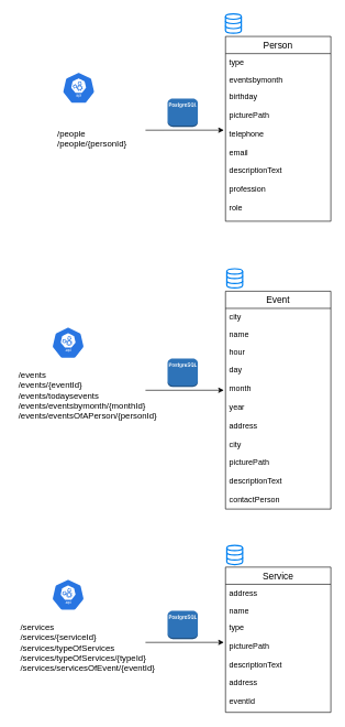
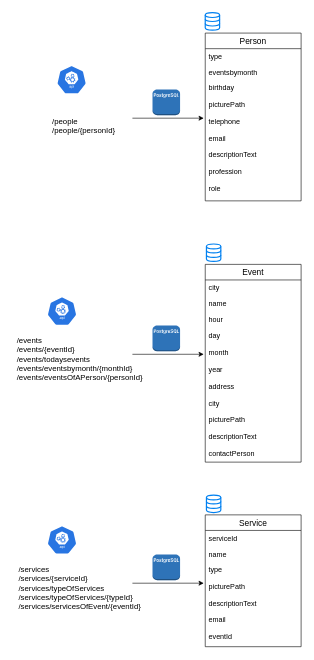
  <mxCell id="0" />
  <mxCell id="1" parent="0" />
  <mxCell id="2" value="Person" style="swimlane;fontStyle=0;childLayout=stackLayout;horizontal=1;startSize=26;horizontalStack=0;resizeParent=1;resizeParentMax=0;resizeLast=0;collapsible=1;marginBottom=0;align=center;fontSize=14;" vertex="1" parent="1"><mxGeometry x="342" y="54" width="160" height="280" as="geometry" /></mxCell>
  <mxCell id="3" value="type" style="text;strokeColor=none;fillColor=none;spacingLeft=4;spacingRight=4;overflow=hidden;rotatable=0;points=[[0,0.5],[1,0.5]];portConstraint=eastwest;fontSize=12;" vertex="1" parent="2"><mxGeometry y="26" width="160" height="26" as="geometry" /></mxCell>
  <mxCell id="4" value="eventsbymonth" style="text;strokeColor=none;fillColor=none;spacingLeft=4;spacingRight=4;overflow=hidden;rotatable=0;points=[[0,0.5],[1,0.5]];portConstraint=eastwest;fontSize=12;" vertex="1" parent="2"><mxGeometry y="52" width="160" height="26" as="geometry" /></mxCell>
  <mxCell id="5" value="birthday&#10;&#10;picturePath&#10;&#10;telephone&#10;&#10;email&#10;&#10;descriptionText&#10;&#10;profession&#10;&#10;role" style="text;strokeColor=none;fillColor=none;spacingLeft=4;spacingRight=4;overflow=hidden;rotatable=0;points=[[0,0.5],[1,0.5]];portConstraint=eastwest;fontSize=12;" vertex="1" parent="2"><mxGeometry y="78" width="160" height="202" as="geometry" /></mxCell>
  <mxCell id="6" value="" style="endArrow=classic;html=1;entryX=-0.006;entryY=0.152;entryDx=0;entryDy=0;entryPerimeter=0;" edge="1" parent="1"><mxGeometry width="50" height="50" relative="1" as="geometry"><mxPoint x="220.48" y="196.05" as="sourcePoint" /><mxPoint x="339.52" y="196.002" as="targetPoint" /></mxGeometry></mxCell>
  <mxCell id="7" value="" style="html=1;dashed=0;whitespace=wrap;fillColor=#2875E2;strokeColor=#ffffff;points=[[0.005,0.63,0],[0.1,0.2,0],[0.9,0.2,0],[0.5,0,0],[0.995,0.63,0],[0.72,0.99,0],[0.5,1,0],[0.28,0.99,0]];shape=mxgraph.kubernetes.icon;prIcon=api" vertex="1" parent="1"><mxGeometry x="94" y="108" width="50" height="48" as="geometry" /></mxCell>
  <mxCell id="8" value="" style="outlineConnect=0;dashed=0;verticalLabelPosition=bottom;verticalAlign=top;align=center;html=1;shape=mxgraph.aws3.postgre_sql_instance;fillColor=#2E73B8;gradientColor=none;" vertex="1" parent="1"><mxGeometry x="254" y="148" width="46" height="43" as="geometry" /></mxCell>
  <mxCell id="9" value="" style="html=1;verticalLabelPosition=bottom;align=center;labelBackgroundColor=#ffffff;verticalAlign=top;strokeWidth=2;strokeColor=#0080F0;shadow=0;dashed=0;shape=mxgraph.ios7.icons.data;" vertex="1" parent="1"><mxGeometry x="342" y="20" width="24" height="29.1" as="geometry" /></mxCell>
  <mxCell id="10" value="&lt;div style=&quot;text-align: left ; font-size: 13px&quot;&gt;&lt;font style=&quot;font-size: 13px&quot;&gt;/people&lt;/font&gt;&lt;/div&gt;&lt;div style=&quot;text-align: left ; font-size: 13px&quot;&gt;&lt;font style=&quot;font-size: 13px&quot;&gt;/people/{personId}&lt;/font&gt;&lt;/div&gt;" style="text;html=1;strokeColor=none;fillColor=none;align=center;verticalAlign=middle;whiteSpace=wrap;rounded=0;" vertex="1" parent="1"><mxGeometry x="85" y="199" width="109" height="20" as="geometry" /></mxCell>
  <mxCell id="11" value="Event" style="swimlane;fontStyle=0;childLayout=stackLayout;horizontal=1;startSize=26;horizontalStack=0;resizeParent=1;resizeParentMax=0;resizeLast=0;collapsible=1;marginBottom=0;align=center;fontSize=14;" vertex="1" parent="1"><mxGeometry x="342" y="440" width="160" height="330" as="geometry" /></mxCell>
  <mxCell id="12" value="city" style="text;strokeColor=none;fillColor=none;spacingLeft=4;spacingRight=4;overflow=hidden;rotatable=0;points=[[0,0.5],[1,0.5]];portConstraint=eastwest;fontSize=12;" vertex="1" parent="11"><mxGeometry y="26" width="160" height="26" as="geometry" /></mxCell>
  <mxCell id="13" value="name" style="text;strokeColor=none;fillColor=none;spacingLeft=4;spacingRight=4;overflow=hidden;rotatable=0;points=[[0,0.5],[1,0.5]];portConstraint=eastwest;fontSize=12;" vertex="1" parent="11"><mxGeometry y="52" width="160" height="26" as="geometry" /></mxCell>
  <mxCell id="14" value="hour&#10;&#10;day&#10;&#10;month&#10;&#10;year&#10;&#10;address &#10;&#10;city&#10;&#10;picturePath&#10;&#10;descriptionText&#10;&#10;contactPerson" style="text;strokeColor=none;fillColor=none;spacingLeft=4;spacingRight=4;overflow=hidden;rotatable=0;points=[[0,0.5],[1,0.5]];portConstraint=eastwest;fontSize=12;" vertex="1" parent="11"><mxGeometry y="78" width="160" height="252" as="geometry" /></mxCell>
  <mxCell id="15" value="" style="html=1;verticalLabelPosition=bottom;align=center;labelBackgroundColor=#ffffff;verticalAlign=top;strokeWidth=2;strokeColor=#0080F0;shadow=0;dashed=0;shape=mxgraph.ios7.icons.data;" vertex="1" parent="1"><mxGeometry x="344" y="406" width="24" height="29.1" as="geometry" /></mxCell>
  <mxCell id="16" value="" style="endArrow=classic;html=1;entryX=-0.006;entryY=0.152;entryDx=0;entryDy=0;entryPerimeter=0;" edge="1" parent="1"><mxGeometry width="50" height="50" relative="1" as="geometry"><mxPoint x="220.48" y="590.05" as="sourcePoint" /><mxPoint x="339.52" y="590.002" as="targetPoint" /></mxGeometry></mxCell>
  <mxCell id="17" value="" style="html=1;dashed=0;whitespace=wrap;fillColor=#2875E2;strokeColor=#ffffff;points=[[0.005,0.63,0],[0.1,0.2,0],[0.9,0.2,0],[0.5,0,0],[0.995,0.63,0],[0.72,0.99,0],[0.5,1,0],[0.28,0.99,0]];shape=mxgraph.kubernetes.icon;prIcon=api" vertex="1" parent="1"><mxGeometry x="78" y="494" width="50" height="48" as="geometry" /></mxCell>
  <mxCell id="18" value="" style="outlineConnect=0;dashed=0;verticalLabelPosition=bottom;verticalAlign=top;align=center;html=1;shape=mxgraph.aws3.postgre_sql_instance;fillColor=#2E73B8;gradientColor=none;" vertex="1" parent="1"><mxGeometry x="254" y="542" width="46" height="43" as="geometry" /></mxCell>
  <mxCell id="19" value="&lt;div style=&quot;text-align: left ; font-size: 13px&quot;&gt;&lt;font style=&quot;font-size: 13px&quot;&gt;/events&lt;/font&gt;&lt;/div&gt;&lt;div style=&quot;text-align: left ; font-size: 13px&quot;&gt;&lt;font style=&quot;font-size: 13px&quot;&gt;/events/{eventId}&lt;/font&gt;&lt;/div&gt;&lt;div style=&quot;text-align: left ; font-size: 13px&quot;&gt;&lt;font style=&quot;font-size: 13px&quot;&gt;/events/todaysevents&lt;/font&gt;&lt;/div&gt;&lt;div style=&quot;text-align: left ; font-size: 13px&quot;&gt;&lt;font style=&quot;font-size: 13px&quot;&gt;/events/eventsbymonth/{monthId}&lt;br&gt;&lt;/font&gt;&lt;/div&gt;&lt;div style=&quot;text-align: left ; font-size: 13px&quot;&gt;&lt;font style=&quot;font-size: 13px&quot;&gt;/events/eventsOfAPerson/{personId}&lt;br&gt;&lt;/font&gt;&lt;/div&gt;" style="text;html=1;strokeColor=none;fillColor=none;align=center;verticalAlign=middle;whiteSpace=wrap;rounded=0;" vertex="1" parent="1"><mxGeometry x="20" y="550" width="226" height="95" as="geometry" /></mxCell>
  <mxCell id="20" value="Service" style="swimlane;fontStyle=0;childLayout=stackLayout;horizontal=1;startSize=26;horizontalStack=0;resizeParent=1;resizeParentMax=0;resizeLast=0;collapsible=1;marginBottom=0;align=center;fontSize=14;" vertex="1" parent="1"><mxGeometry x="342" y="858" width="160" height="220" as="geometry" /></mxCell>
- <mxCell id="21" value="address" style="text;strokeColor=none;fillColor=none;spacingLeft=4;spacingRight=4;overflow=hidden;rotatable=0;points=[[0,0.5],[1,0.5]];portConstraint=eastwest;fontSize=12;" vertex="1" parent="20"><mxGeometry y="26" width="160" height="26" as="geometry" /></mxCell>
+ <mxCell id="21" value="serviceId" style="text;strokeColor=none;fillColor=none;spacingLeft=4;spacingRight=4;overflow=hidden;rotatable=0;points=[[0,0.5],[1,0.5]];portConstraint=eastwest;fontSize=12;" vertex="1" parent="20"><mxGeometry y="26" width="160" height="26" as="geometry" /></mxCell>
  <mxCell id="22" value="name" style="text;strokeColor=none;fillColor=none;spacingLeft=4;spacingRight=4;overflow=hidden;rotatable=0;points=[[0,0.5],[1,0.5]];portConstraint=eastwest;fontSize=12;" vertex="1" parent="20"><mxGeometry y="52" width="160" height="26" as="geometry" /></mxCell>
- <mxCell id="23" value="type&#10;&#10;picturePath&#10;&#10;descriptionText&#10;&#10;address&#10;&#10;eventId" style="text;strokeColor=none;fillColor=none;spacingLeft=4;spacingRight=4;overflow=hidden;rotatable=0;points=[[0,0.5],[1,0.5]];portConstraint=eastwest;fontSize=12;" vertex="1" parent="20"><mxGeometry y="78" width="160" height="142" as="geometry" /></mxCell>
+ <mxCell id="23" value="type&#10;&#10;picturePath&#10;&#10;descriptionText&#10;&#10;email&#10;&#10;eventId" style="text;strokeColor=none;fillColor=none;spacingLeft=4;spacingRight=4;overflow=hidden;rotatable=0;points=[[0,0.5],[1,0.5]];portConstraint=eastwest;fontSize=12;" vertex="1" parent="20"><mxGeometry y="78" width="160" height="142" as="geometry" /></mxCell>
  <mxCell id="24" value="" style="html=1;verticalLabelPosition=bottom;align=center;labelBackgroundColor=#ffffff;verticalAlign=top;strokeWidth=2;strokeColor=#0080F0;shadow=0;dashed=0;shape=mxgraph.ios7.icons.data;" vertex="1" parent="1"><mxGeometry x="344" y="825" width="24" height="29.1" as="geometry" /></mxCell>
  <mxCell id="25" value="" style="endArrow=classic;html=1;entryX=-0.006;entryY=0.152;entryDx=0;entryDy=0;entryPerimeter=0;" edge="1" parent="1"><mxGeometry width="50" height="50" relative="1" as="geometry"><mxPoint x="220.48" y="972.05" as="sourcePoint" /><mxPoint x="339.52" y="972.002" as="targetPoint" /></mxGeometry></mxCell>
  <mxCell id="26" value="" style="html=1;dashed=0;whitespace=wrap;fillColor=#2875E2;strokeColor=#ffffff;points=[[0.005,0.63,0],[0.1,0.2,0],[0.9,0.2,0],[0.5,0,0],[0.995,0.63,0],[0.72,0.99,0],[0.5,1,0],[0.28,0.99,0]];shape=mxgraph.kubernetes.icon;prIcon=api" vertex="1" parent="1"><mxGeometry x="78" y="876" width="50" height="48" as="geometry" /></mxCell>
  <mxCell id="27" value="" style="outlineConnect=0;dashed=0;verticalLabelPosition=bottom;verticalAlign=top;align=center;html=1;shape=mxgraph.aws3.postgre_sql_instance;fillColor=#2E73B8;gradientColor=none;" vertex="1" parent="1"><mxGeometry x="254" y="924" width="46" height="43" as="geometry" /></mxCell>
  <mxCell id="28" value="&lt;div style=&quot;text-align: left ; font-size: 13px&quot;&gt;&lt;font style=&quot;font-size: 13px&quot;&gt;/services&lt;/font&gt;&lt;/div&gt;&lt;div style=&quot;text-align: left ; font-size: 13px&quot;&gt;&lt;font style=&quot;font-size: 13px&quot;&gt;/services/{serviceId}&lt;/font&gt;&lt;/div&gt;&lt;div style=&quot;text-align: left ; font-size: 13px&quot;&gt;&lt;font style=&quot;font-size: 13px&quot;&gt;/services/typeOfServices&lt;/font&gt;&lt;/div&gt;&lt;div style=&quot;text-align: left ; font-size: 13px&quot;&gt;/services/typeOfServices/{typeId}&lt;/div&gt;&lt;div style=&quot;text-align: left ; font-size: 13px&quot;&gt;&lt;font style=&quot;font-size: 13px&quot;&gt;/services/servicesOfEvent/{eventId}&lt;br&gt;&lt;/font&gt;&lt;/div&gt;" style="text;html=1;strokeColor=none;fillColor=none;align=center;verticalAlign=middle;whiteSpace=wrap;rounded=0;" vertex="1" parent="1"><mxGeometry x="20" y="932" width="226" height="95" as="geometry" /></mxCell>
